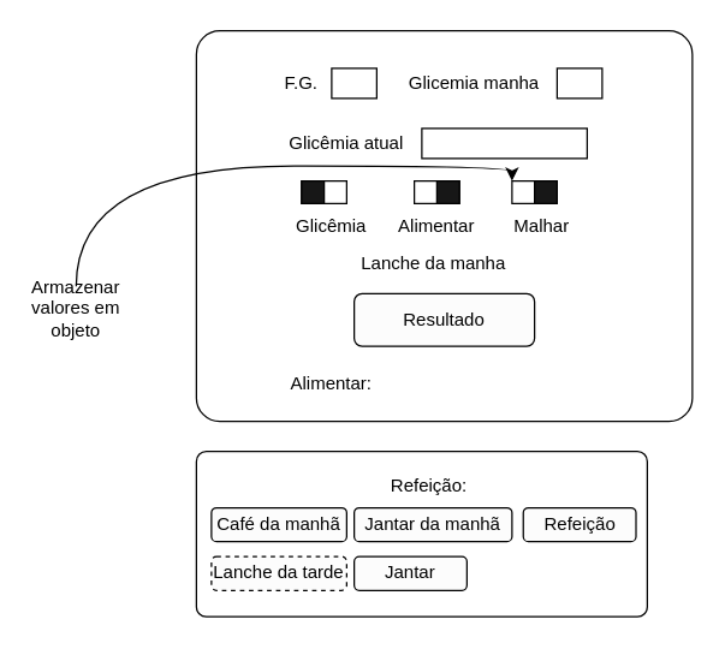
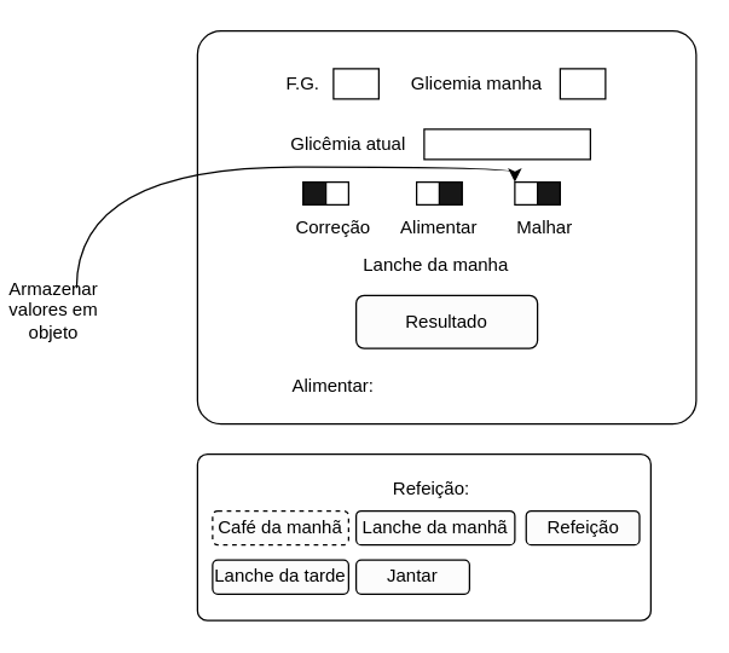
  <mxCell id="0" />
  <mxCell id="1" parent="0" />
  <mxCell id="2" value="" style="rounded=1;whiteSpace=wrap;html=1;arcSize=6;" vertex="1" parent="1"><mxGeometry x="130" y="20" width="330" height="260" as="geometry" /></mxCell>
  <mxCell id="3" value="Alimentar:" style="text;html=1;strokeColor=none;fillColor=none;align=center;verticalAlign=middle;whiteSpace=wrap;rounded=0;" vertex="1" parent="1"><mxGeometry x="170" y="240" width="100" height="30" as="geometry" /></mxCell>
- <mxCell id="4" value="Glicêmia" style="text;html=1;strokeColor=none;fillColor=none;align=center;verticalAlign=middle;whiteSpace=wrap;rounded=0;" vertex="1" parent="1"><mxGeometry x="190" y="135" width="60" height="30" as="geometry" /></mxCell>
+ <mxCell id="4" value="Correção" style="text;html=1;strokeColor=none;fillColor=none;align=center;verticalAlign=middle;whiteSpace=wrap;rounded=0;" vertex="1" parent="1"><mxGeometry x="190" y="135" width="60" height="30" as="geometry" /></mxCell>
  <mxCell id="5" value="" style="group" vertex="1" connectable="0" parent="1"><mxGeometry x="200" y="120" width="30" height="15" as="geometry" /></mxCell>
  <mxCell id="6" value="" style="rounded=0;whiteSpace=wrap;html=1;" vertex="1" parent="5"><mxGeometry width="30" height="15" as="geometry" /></mxCell>
  <mxCell id="7" value="" style="rounded=0;whiteSpace=wrap;html=1;fillColor=#171717;" vertex="1" parent="5"><mxGeometry width="15" height="15" as="geometry" /></mxCell>
  <mxCell id="8" value="Alimentar" style="text;html=1;strokeColor=none;fillColor=none;align=center;verticalAlign=middle;whiteSpace=wrap;rounded=0;" vertex="1" parent="1"><mxGeometry x="260" y="135" width="60" height="30" as="geometry" /></mxCell>
  <mxCell id="9" value="" style="group" vertex="1" connectable="0" parent="1"><mxGeometry x="275" y="120" width="120" height="15" as="geometry" /></mxCell>
  <mxCell id="10" value="" style="rounded=0;whiteSpace=wrap;html=1;" vertex="1" parent="9"><mxGeometry width="30" height="15" as="geometry" /></mxCell>
  <mxCell id="11" value="" style="rounded=0;whiteSpace=wrap;html=1;fillColor=#171717;" vertex="1" parent="9"><mxGeometry x="15" width="15" height="15" as="geometry" /></mxCell>
  <mxCell id="12" value="Malhar" style="text;html=1;strokeColor=none;fillColor=none;align=center;verticalAlign=middle;whiteSpace=wrap;rounded=0;" vertex="1" parent="1"><mxGeometry x="330" y="135" width="60" height="30" as="geometry" /></mxCell>
  <mxCell id="13" value="" style="group" vertex="1" connectable="0" parent="1"><mxGeometry x="340" y="120" width="30" height="15" as="geometry" /></mxCell>
  <mxCell id="14" value="" style="rounded=0;whiteSpace=wrap;html=1;" vertex="1" parent="13"><mxGeometry width="30" height="15" as="geometry" /></mxCell>
  <mxCell id="15" value="" style="rounded=0;whiteSpace=wrap;html=1;fillColor=#171717;" vertex="1" parent="13"><mxGeometry x="15" width="15" height="15" as="geometry" /></mxCell>
  <mxCell id="16" value="Glicêmia atual" style="text;html=1;strokeColor=none;fillColor=none;align=center;verticalAlign=middle;whiteSpace=wrap;rounded=0;" vertex="1" parent="1"><mxGeometry x="180" y="80" width="100" height="30" as="geometry" /></mxCell>
  <mxCell id="17" value="" style="rounded=0;whiteSpace=wrap;html=1;" vertex="1" parent="1"><mxGeometry x="280" y="85" width="110" height="20" as="geometry" /></mxCell>
  <mxCell id="18" value="F.G." style="text;html=1;strokeColor=none;fillColor=none;align=center;verticalAlign=middle;whiteSpace=wrap;rounded=0;" vertex="1" parent="1"><mxGeometry x="180" y="40" width="40" height="30" as="geometry" /></mxCell>
  <mxCell id="19" value="" style="rounded=0;whiteSpace=wrap;html=1;" vertex="1" parent="1"><mxGeometry x="220" y="45" width="30" height="20" as="geometry" /></mxCell>
  <mxCell id="20" value="Glicemia manha" style="text;html=1;strokeColor=none;fillColor=none;align=center;verticalAlign=middle;whiteSpace=wrap;rounded=0;" vertex="1" parent="1"><mxGeometry x="260" y="40" width="110" height="30" as="geometry" /></mxCell>
  <mxCell id="21" value="" style="rounded=0;whiteSpace=wrap;html=1;" vertex="1" parent="1"><mxGeometry x="370" y="45" width="30" height="20" as="geometry" /></mxCell>
  <mxCell id="22" value="Resultado" style="rounded=1;whiteSpace=wrap;html=1;fillColor=#FCFCFC;" vertex="1" parent="1"><mxGeometry x="235" y="195" width="120" height="35" as="geometry" /></mxCell>
  <mxCell id="23" value="" style="rounded=1;whiteSpace=wrap;html=1;arcSize=6;" vertex="1" parent="1"><mxGeometry x="130" y="300" width="300" height="110" as="geometry" /></mxCell>
  <mxCell id="24" value="Refeição:" style="text;html=1;strokeColor=none;fillColor=none;align=center;verticalAlign=middle;whiteSpace=wrap;rounded=0;" vertex="1" parent="1"><mxGeometry x="235" y="307.5" width="100" height="30" as="geometry" /></mxCell>
- <mxCell id="25" value="Café da manhã" style="rounded=1;whiteSpace=wrap;html=1;fillColor=#FCFCFC;" vertex="1" parent="1"><mxGeometry x="140" y="337.5" width="90" height="22.5" as="geometry" /></mxCell>
- <mxCell id="26" value="Jantar da manhã" style="rounded=1;whiteSpace=wrap;html=1;fillColor=#FCFCFC;" vertex="1" parent="1"><mxGeometry x="235" y="337.5" width="105" height="22.5" as="geometry" /></mxCell>
+ <mxCell id="25" value="Café da manhã" style="rounded=1;whiteSpace=wrap;html=1;fillColor=#FCFCFC;dashed=1;" vertex="1" parent="1"><mxGeometry x="140" y="337.5" width="90" height="22.5" as="geometry" /></mxCell>
+ <mxCell id="26" value="Lanche da manhã" style="rounded=1;whiteSpace=wrap;html=1;fillColor=#FCFCFC;" vertex="1" parent="1"><mxGeometry x="235" y="337.5" width="105" height="22.5" as="geometry" /></mxCell>
  <mxCell id="27" value="Refeição" style="rounded=1;whiteSpace=wrap;html=1;fillColor=#FCFCFC;" vertex="1" parent="1"><mxGeometry x="347.5" y="337.5" width="75" height="22.5" as="geometry" /></mxCell>
- <mxCell id="28" value="Lanche da tarde" style="rounded=1;whiteSpace=wrap;html=1;fillColor=#FCFCFC;dashed=1;" vertex="1" parent="1"><mxGeometry x="140" y="370" width="90" height="22.5" as="geometry" /></mxCell>
+ <mxCell id="28" value="Lanche da tarde" style="rounded=1;whiteSpace=wrap;html=1;fillColor=#FCFCFC;" vertex="1" parent="1"><mxGeometry x="140" y="370" width="90" height="22.5" as="geometry" /></mxCell>
  <mxCell id="29" value="Jantar" style="rounded=1;whiteSpace=wrap;html=1;fillColor=#FCFCFC;" vertex="1" parent="1"><mxGeometry x="235" y="370" width="75" height="22.5" as="geometry" /></mxCell>
  <mxCell id="30" value="Lanche da manha" style="text;html=1;strokeColor=none;fillColor=none;align=center;verticalAlign=middle;whiteSpace=wrap;rounded=0;" vertex="1" parent="1"><mxGeometry x="227.5" y="160" width="120" height="30" as="geometry" /></mxCell>
  <mxCell id="31" style="edgeStyle=orthogonalEdgeStyle;curved=1;orthogonalLoop=1;jettySize=auto;html=1;" edge="1" parent="1" source="32"><mxGeometry relative="1" as="geometry"><mxPoint x="340" y="120" as="targetPoint" /><Array as="points"><mxPoint x="50" y="110" /><mxPoint x="340" y="110" /></Array></mxGeometry></mxCell>
- <mxCell id="32" value="Armazenar valores em objeto" style="text;html=1;strokeColor=none;fillColor=none;align=center;verticalAlign=middle;whiteSpace=wrap;rounded=0;" vertex="1" parent="1"><mxGeometry x="20" y="190" width="60" height="30" as="geometry" /></mxCell>
+ <mxCell id="32" value="Armazenar valores em objeto" style="text;html=1;strokeColor=none;fillColor=none;align=center;verticalAlign=middle;whiteSpace=wrap;rounded=0;" vertex="1" parent="1"><mxGeometry x="5" y="190" width="60" height="30" as="geometry" /></mxCell>
